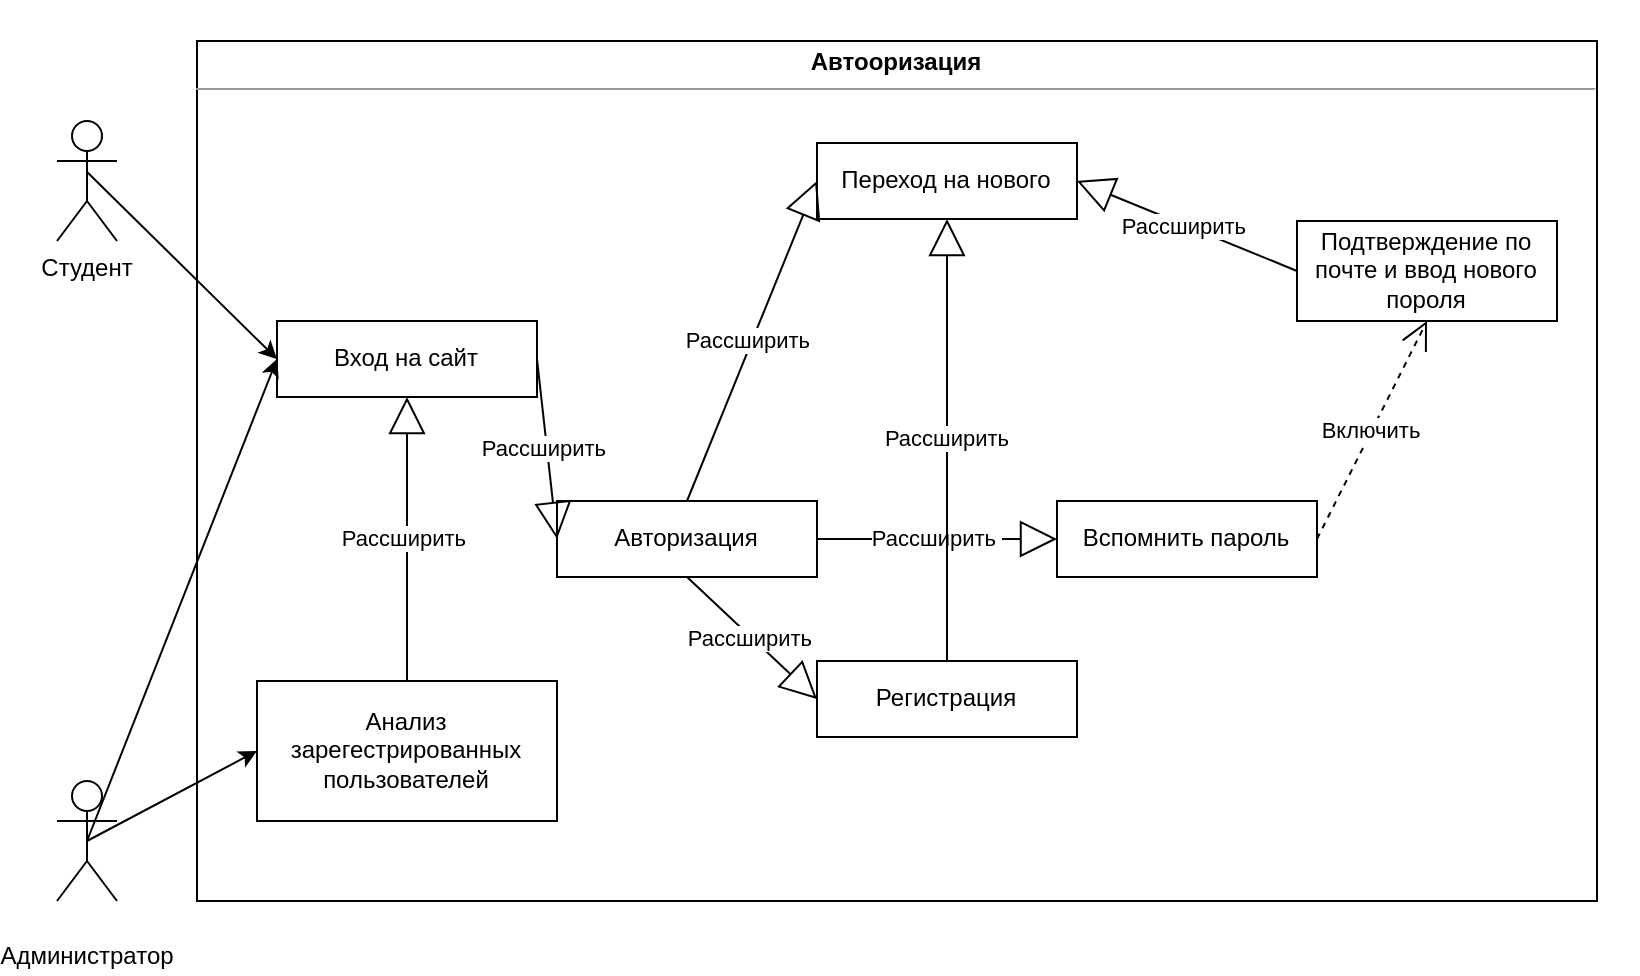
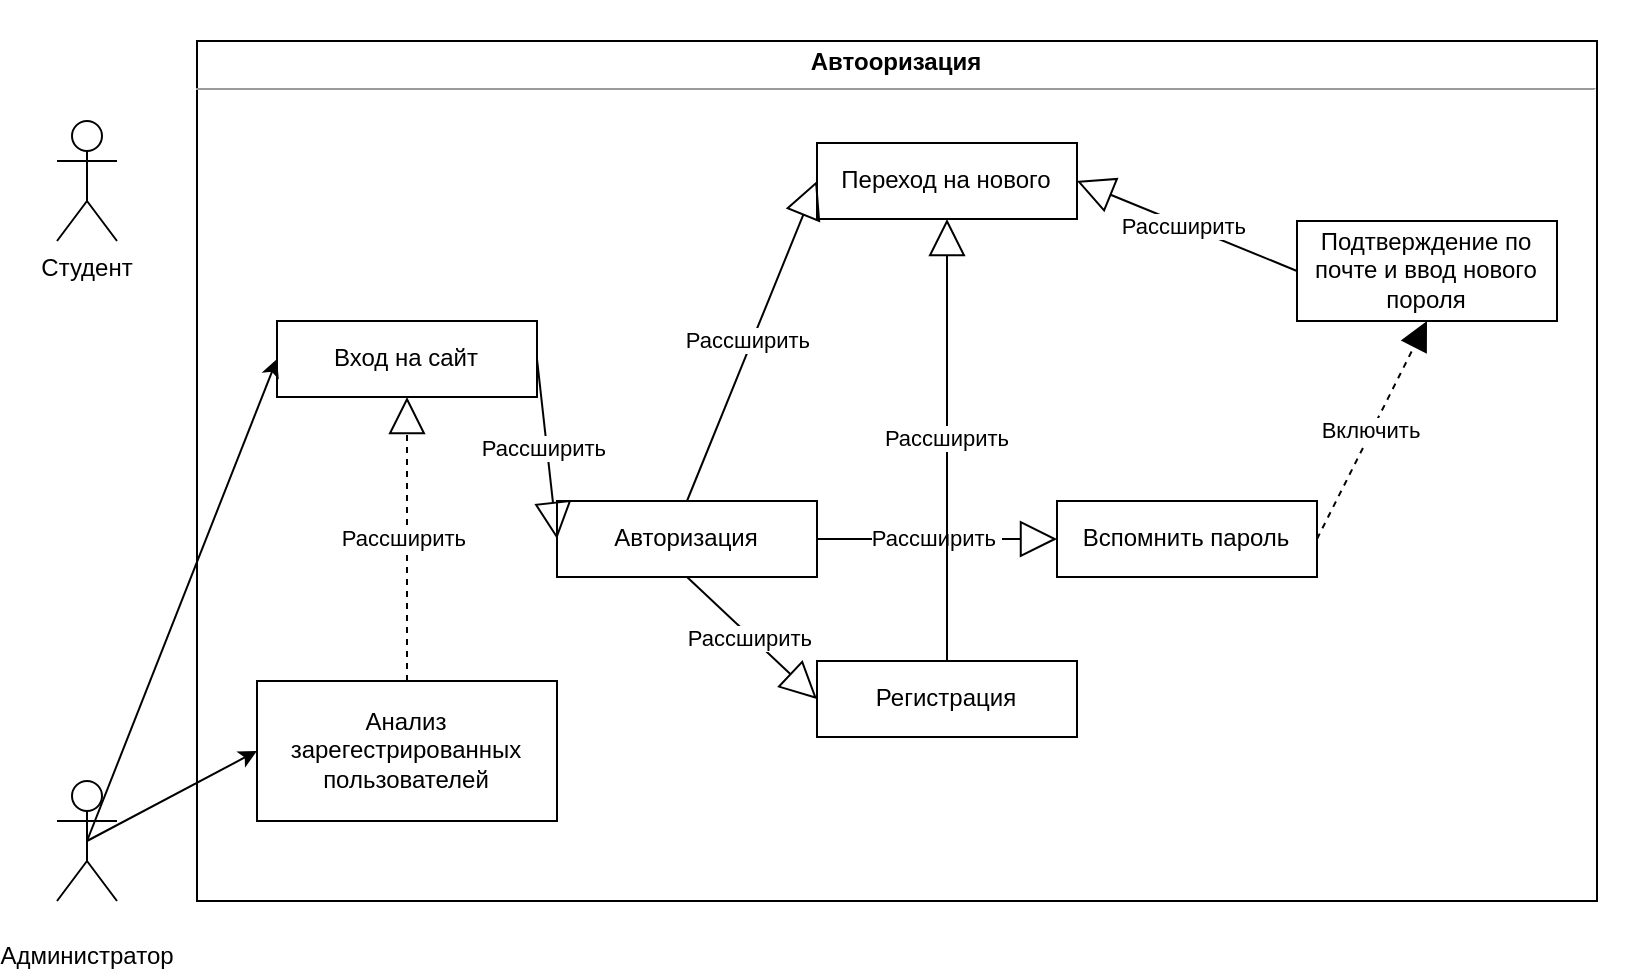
  <mxCell id="0" />
  <mxCell id="1" parent="0" />
  <mxCell id="2" value="&lt;br&gt;Администратор" style="shape=umlActor;verticalLabelPosition=bottom;verticalAlign=top;html=1;" vertex="1" parent="1"><mxGeometry x="20" y="390" width="30" height="60" as="geometry" /></mxCell>
  <mxCell id="3" value="&lt;p style=&quot;margin:0px;margin-top:4px;text-align:center;&quot;&gt;&lt;b&gt;Автооризация&lt;/b&gt;&lt;/p&gt;&lt;hr size=&quot;1&quot;&gt;&lt;div style=&quot;height:2px;&quot;&gt;&lt;/div&gt;" style="verticalAlign=top;align=left;overflow=fill;fontSize=12;fontFamily=Helvetica;html=1;whiteSpace=wrap;" vertex="1" parent="1"><mxGeometry x="90" y="20" width="700" height="430" as="geometry" /></mxCell>
  <mxCell id="4" value="Студент" style="shape=umlActor;verticalLabelPosition=bottom;verticalAlign=top;html=1;" vertex="1" parent="1"><mxGeometry x="20" y="60" width="30" height="60" as="geometry" /></mxCell>
  <mxCell id="5" value="Анализ зарегестрированных пользователей" style="html=1;whiteSpace=wrap;" vertex="1" parent="1"><mxGeometry x="120" y="340" width="150" height="70" as="geometry" /></mxCell>
  <mxCell id="6" value="Вход на сайт" style="html=1;whiteSpace=wrap;" vertex="1" parent="1"><mxGeometry x="130" y="160" width="130" height="38" as="geometry" /></mxCell>
- <mxCell id="7" value="" style="endArrow=classic;html=1;rounded=0;exitX=0.501;exitY=0.425;exitDx=0;exitDy=0;exitPerimeter=0;entryX=0;entryY=0.5;entryDx=0;entryDy=0;" edge="1" parent="1" source="4" target="6"><mxGeometry width="50" height="50" relative="1" as="geometry"><mxPoint x="320" y="290" as="sourcePoint" /><mxPoint x="370" y="240" as="targetPoint" /></mxGeometry></mxCell>
  <mxCell id="8" value="" style="endArrow=classic;html=1;rounded=0;exitX=0.5;exitY=0.5;exitDx=0;exitDy=0;exitPerimeter=0;entryX=0;entryY=0.5;entryDx=0;entryDy=0;" edge="1" parent="1" source="2" target="5"><mxGeometry width="50" height="50" relative="1" as="geometry"><mxPoint x="320" y="290" as="sourcePoint" /><mxPoint x="370" y="240" as="targetPoint" /></mxGeometry></mxCell>
  <mxCell id="9" value="Переход на нового" style="html=1;whiteSpace=wrap;" vertex="1" parent="1"><mxGeometry x="400" y="71" width="130" height="38" as="geometry" /></mxCell>
  <mxCell id="10" value="Авторизация" style="html=1;whiteSpace=wrap;" vertex="1" parent="1"><mxGeometry x="270" y="250" width="130" height="38" as="geometry" /></mxCell>
  <mxCell id="11" value="Вспомнить пароль" style="html=1;whiteSpace=wrap;" vertex="1" parent="1"><mxGeometry x="520" y="250" width="130" height="38" as="geometry" /></mxCell>
  <mxCell id="12" value="Регистрация" style="html=1;whiteSpace=wrap;" vertex="1" parent="1"><mxGeometry x="400" y="330" width="130" height="38" as="geometry" /></mxCell>
  <mxCell id="13" value="Подтверждение по почте и ввод нового пороля" style="html=1;whiteSpace=wrap;" vertex="1" parent="1"><mxGeometry x="640" y="110" width="130" height="50" as="geometry" /></mxCell>
  <mxCell id="14" value="Рассширить&amp;nbsp;" style="endArrow=block;endSize=16;endFill=0;html=1;rounded=0;exitX=1;exitY=0.5;exitDx=0;exitDy=0;entryX=0;entryY=0.5;entryDx=0;entryDy=0;" edge="1" parent="1" source="6" target="10"><mxGeometry width="160" relative="1" as="geometry"><mxPoint x="380" y="190" as="sourcePoint" /><mxPoint x="540" y="190" as="targetPoint" /></mxGeometry></mxCell>
  <mxCell id="15" value="Рассширить&amp;nbsp;" style="endArrow=block;endSize=16;endFill=0;html=1;rounded=0;exitX=1;exitY=0.5;exitDx=0;exitDy=0;entryX=0;entryY=0.5;entryDx=0;entryDy=0;" edge="1" parent="1" source="10" target="11"><mxGeometry width="160" relative="1" as="geometry"><mxPoint x="270" y="189" as="sourcePoint" /><mxPoint x="280" y="279" as="targetPoint" /></mxGeometry></mxCell>
- <mxCell id="16" value="Включить" style="endArrow=open;endSize=12;dashed=1;html=1;rounded=0;exitX=1;exitY=0.5;exitDx=0;exitDy=0;entryX=0.5;entryY=1;entryDx=0;entryDy=0;" edge="1" parent="1" source="11" target="13"><mxGeometry width="160" relative="1" as="geometry"><mxPoint x="205" y="350" as="sourcePoint" /><mxPoint x="205" y="210" as="targetPoint" /></mxGeometry></mxCell>
+ <mxCell id="16" value="Включить" style="endArrow=block;endSize=12;dashed=1;html=1;rounded=0;exitX=1;exitY=0.5;exitDx=0;exitDy=0;entryX=0.5;entryY=1;entryDx=0;entryDy=0;" edge="1" parent="1" source="11" target="13"><mxGeometry width="160" relative="1" as="geometry"><mxPoint x="205" y="350" as="sourcePoint" /><mxPoint x="205" y="210" as="targetPoint" /></mxGeometry></mxCell>
  <mxCell id="17" value="Рассширить&amp;nbsp;" style="endArrow=block;endSize=16;endFill=0;html=1;rounded=0;exitX=0;exitY=0.5;exitDx=0;exitDy=0;entryX=1;entryY=0.5;entryDx=0;entryDy=0;" edge="1" parent="1" source="13" target="9"><mxGeometry width="160" relative="1" as="geometry"><mxPoint x="410" y="279" as="sourcePoint" /><mxPoint x="530" y="279" as="targetPoint" /></mxGeometry></mxCell>
  <mxCell id="18" value="Рассширить&amp;nbsp;" style="endArrow=block;endSize=16;endFill=0;html=1;rounded=0;exitX=0.5;exitY=0;exitDx=0;exitDy=0;entryX=0;entryY=0.5;entryDx=0;entryDy=0;" edge="1" parent="1" source="10" target="9"><mxGeometry width="160" relative="1" as="geometry"><mxPoint x="380" y="330" as="sourcePoint" /><mxPoint x="540" y="330" as="targetPoint" /></mxGeometry></mxCell>
  <mxCell id="19" value="Рассширить&amp;nbsp;" style="endArrow=block;endSize=16;endFill=0;html=1;rounded=0;exitX=0.5;exitY=1;exitDx=0;exitDy=0;entryX=0;entryY=0.5;entryDx=0;entryDy=0;" edge="1" parent="1" source="10" target="12"><mxGeometry width="160" relative="1" as="geometry"><mxPoint x="345" y="260" as="sourcePoint" /><mxPoint x="410" y="189" as="targetPoint" /></mxGeometry></mxCell>
  <mxCell id="20" value="Рассширить" style="endArrow=block;endSize=16;endFill=0;html=1;rounded=0;entryX=0.5;entryY=1;entryDx=0;entryDy=0;exitX=0.5;exitY=0;exitDx=0;exitDy=0;" edge="1" parent="1" source="12" target="9"><mxGeometry width="160" relative="1" as="geometry"><mxPoint x="380" y="330" as="sourcePoint" /><mxPoint x="540" y="330" as="targetPoint" /></mxGeometry></mxCell>
- <mxCell id="21" value="Рассширить&amp;nbsp;" style="endArrow=block;endSize=16;endFill=0;html=1;rounded=0;exitX=0.5;exitY=0;exitDx=0;exitDy=0;entryX=0.5;entryY=1;entryDx=0;entryDy=0;" edge="1" parent="1" source="5" target="6"><mxGeometry width="160" relative="1" as="geometry"><mxPoint x="380" y="330" as="sourcePoint" /><mxPoint x="540" y="330" as="targetPoint" /></mxGeometry></mxCell>
+ <mxCell id="21" value="Рассширить&amp;nbsp;" style="endArrow=block;endSize=16;endFill=0;html=1;rounded=0;exitX=0.5;exitY=0;exitDx=0;exitDy=0;entryX=0.5;entryY=1;entryDx=0;entryDy=0;dashed=1;" edge="1" parent="1" source="5" target="6"><mxGeometry width="160" relative="1" as="geometry"><mxPoint x="380" y="330" as="sourcePoint" /><mxPoint x="540" y="330" as="targetPoint" /></mxGeometry></mxCell>
  <mxCell id="22" value="" style="endArrow=classic;html=1;rounded=0;exitX=0.5;exitY=0.5;exitDx=0;exitDy=0;exitPerimeter=0;entryX=0;entryY=0.5;entryDx=0;entryDy=0;" edge="1" parent="1" source="2" target="6"><mxGeometry width="50" height="50" relative="1" as="geometry"><mxPoint x="45" y="430" as="sourcePoint" /><mxPoint x="130" y="385" as="targetPoint" /></mxGeometry></mxCell>
